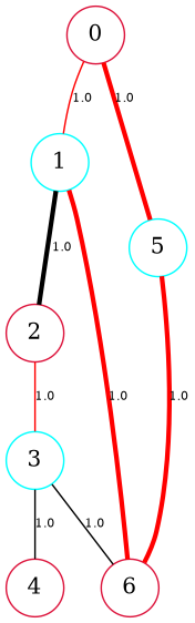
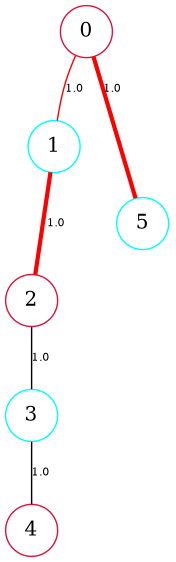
  graph {
    node [color=crimson shape=circle]
    edge [color=red fontsize=8 weight=0]
    n1 [label=0 width=0.05]
    n2 [color=aqua label=1 width=0.05]
    n3 [color=aqua label=5 width=0.05]
    n4 [label=2 width=0.05]
-   n5 [label=6 width=0.05]
    n6 [color=aqua label=3 width=0.05]
    n7 [label=4 width=0.05]
    n1 -- n2 [label=1.0]
    n1 -- n3 [label=1.0 penwidth=3]
-   n2 -- n4 [color=black label=1.0 penwidth=3]
-   n2 -- n5 [label=1.0 penwidth=3]
-   n3 -- n5 [label=1.0 penwidth=3]
-   n4 -- n6 [label=1.0]
-   n6 -- n5 [label=1.0 color=""]
+   n2 -- n4 [label=1.0 penwidth=3]
+   n4 -- n6 [label=1.0 color=""]
    n6 -- n7 [label=1.0 color=""]
  }
